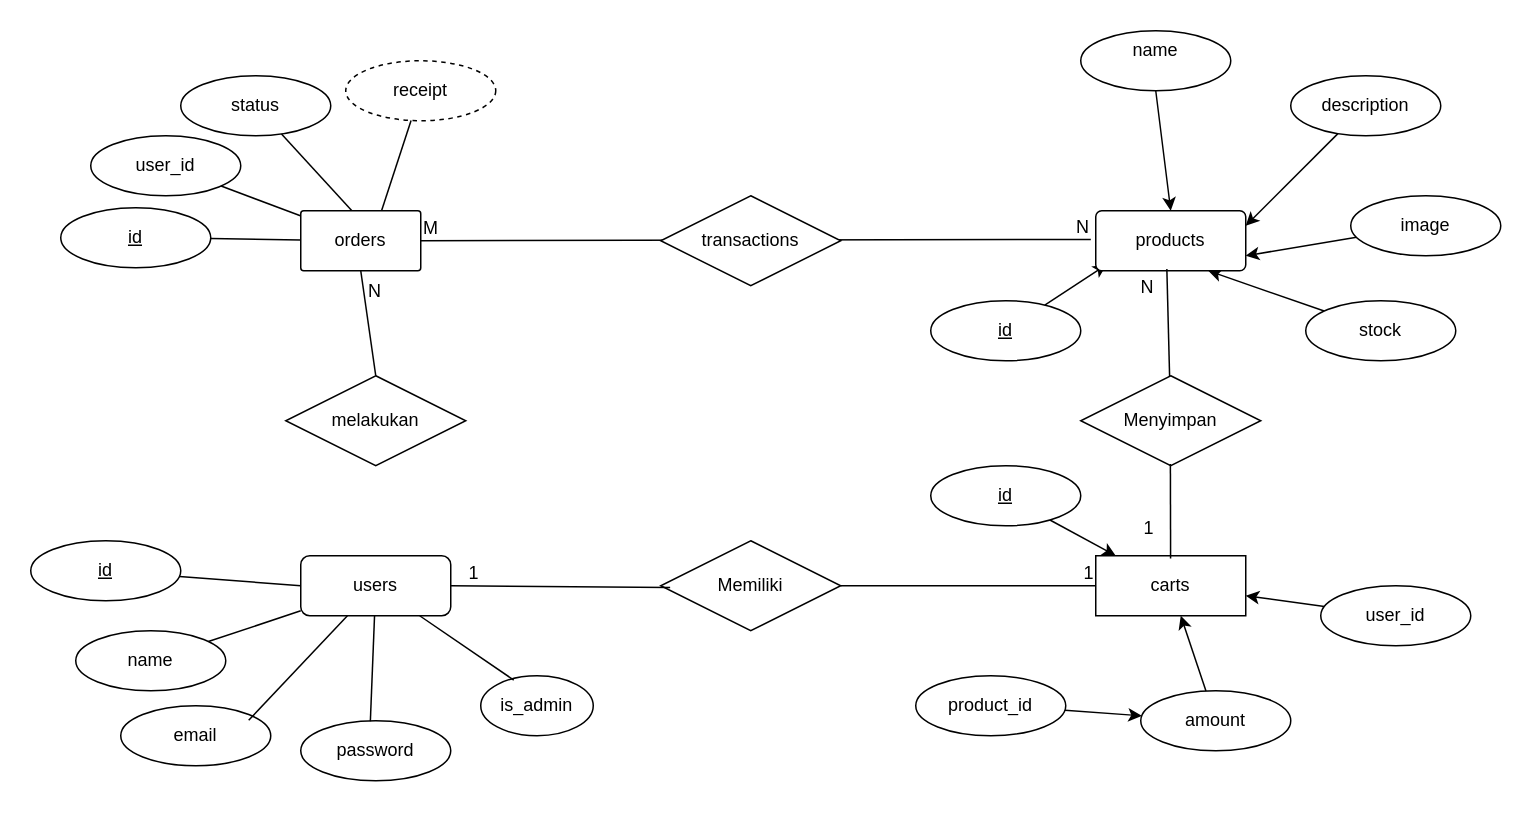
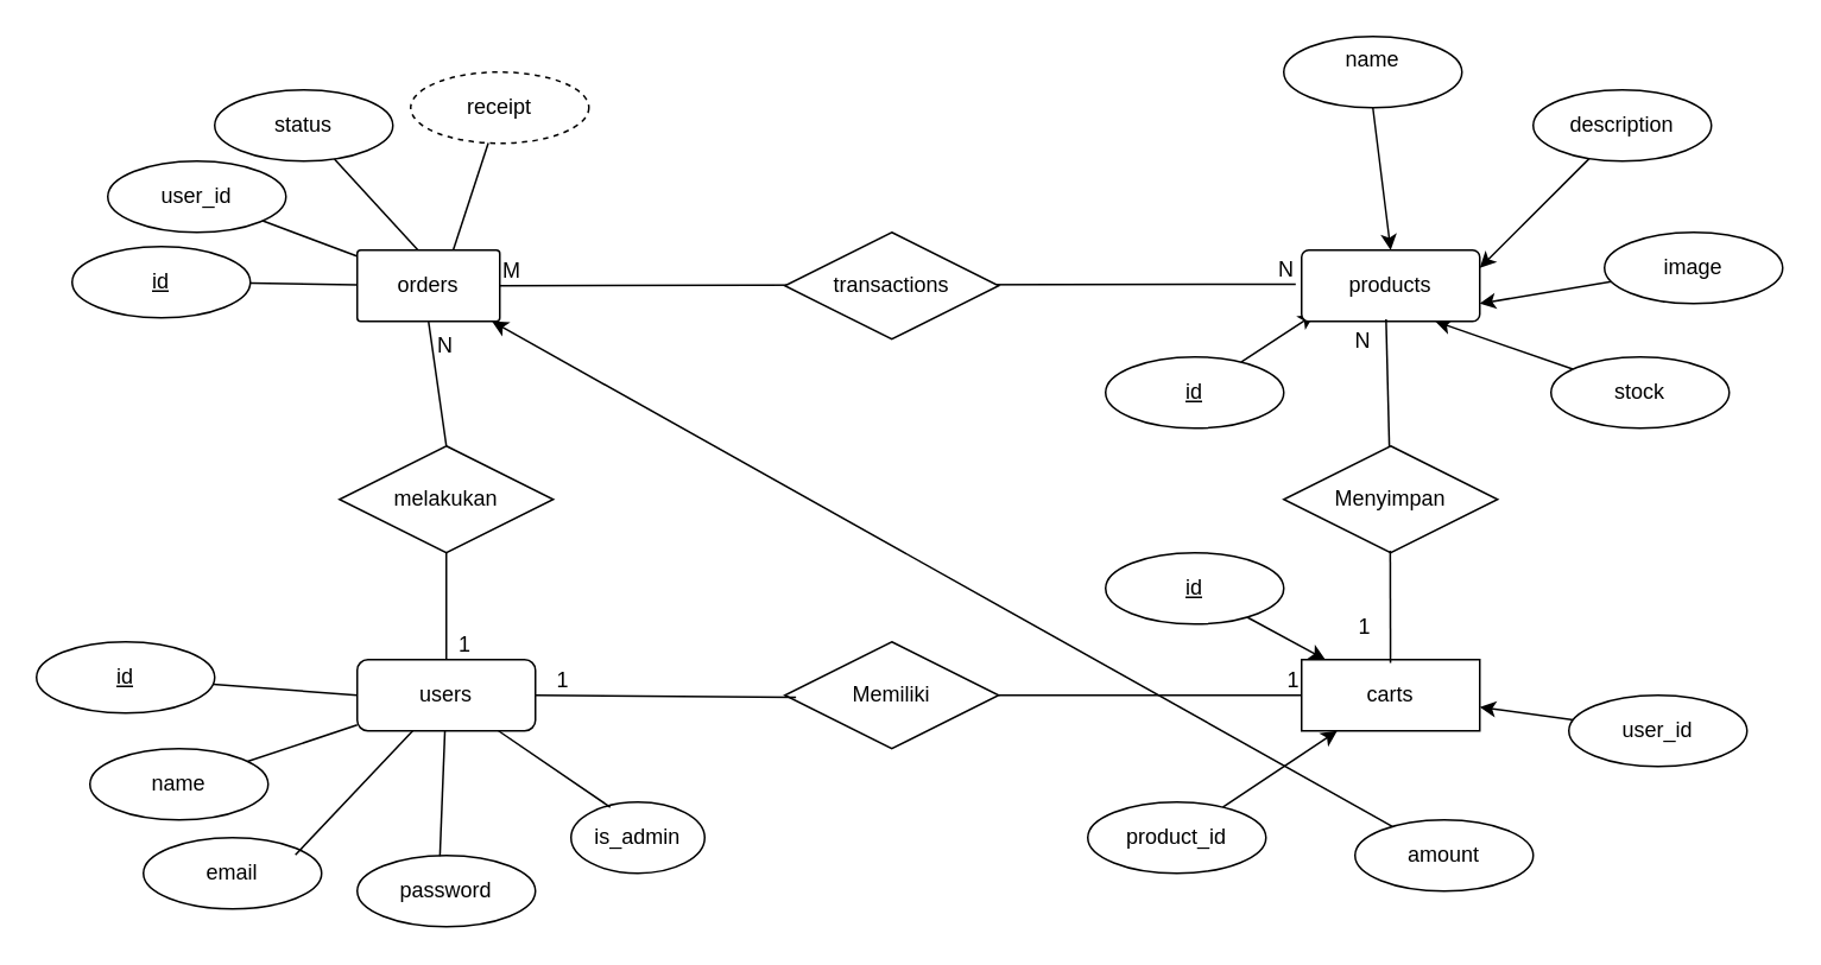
  <mxCell id="0" />
  <mxCell id="1" parent="0" />
  <mxCell id="2" value="melakukan" style="shape=rhombus;perimeter=rhombusPerimeter;whiteSpace=wrap;html=1;align=center;" vertex="1" parent="1"><mxGeometry x="190" y="250" width="120" height="60" as="geometry" /></mxCell>
  <mxCell id="3" style="rounded=0;orthogonalLoop=1;jettySize=auto;html=1;exitX=0;exitY=0.5;exitDx=0;exitDy=0;strokeColor=default;endArrow=none;endFill=0;" edge="1" parent="1" source="5" target="8"><mxGeometry relative="1" as="geometry" /></mxCell>
  <mxCell id="4" style="rounded=0;orthogonalLoop=1;jettySize=auto;html=1;endArrow=none;endFill=0;" edge="1" parent="1" source="5" target="12"><mxGeometry relative="1" as="geometry" /></mxCell>
  <mxCell id="5" value="users" style="whiteSpace=wrap;html=1;align=center;rounded=1;" vertex="1" parent="1"><mxGeometry x="200" y="370" width="100" height="40" as="geometry" /></mxCell>
  <mxCell id="6" style="rounded=0;orthogonalLoop=1;jettySize=auto;html=1;endArrow=none;endFill=0;" edge="1" parent="1" source="7" target="47"><mxGeometry relative="1" as="geometry" /></mxCell>
  <mxCell id="7" value="id" style="ellipse;whiteSpace=wrap;html=1;align=center;fontStyle=4;" vertex="1" parent="1"><mxGeometry x="40" y="138" width="100" height="40" as="geometry" /></mxCell>
  <mxCell id="8" value="id" style="ellipse;whiteSpace=wrap;html=1;align=center;fontStyle=4;" vertex="1" parent="1"><mxGeometry x="20" y="360" width="100" height="40" as="geometry" /></mxCell>
  <mxCell id="9" value="user_id" style="ellipse;whiteSpace=wrap;html=1;align=center;" vertex="1" parent="1"><mxGeometry x="60" y="90" width="100" height="40" as="geometry" /></mxCell>
  <mxCell id="10" value="status" style="ellipse;whiteSpace=wrap;html=1;align=center;" vertex="1" parent="1"><mxGeometry x="120" y="50" width="100" height="40" as="geometry" /></mxCell>
  <mxCell id="11" value="receipt" style="ellipse;whiteSpace=wrap;html=1;align=center;dashed=1;" vertex="1" parent="1"><mxGeometry x="230" y="40" width="100" height="40" as="geometry" /></mxCell>
  <mxCell id="12" value="name" style="ellipse;whiteSpace=wrap;html=1;align=center;" vertex="1" parent="1"><mxGeometry x="50" y="420" width="100" height="40" as="geometry" /></mxCell>
  <mxCell id="13" value="email" style="ellipse;whiteSpace=wrap;html=1;align=center;" vertex="1" parent="1"><mxGeometry x="80" y="470" width="100" height="40" as="geometry" /></mxCell>
  <mxCell id="14" value="password" style="ellipse;whiteSpace=wrap;html=1;align=center;" vertex="1" parent="1"><mxGeometry x="200" y="480" width="100" height="40" as="geometry" /></mxCell>
  <mxCell id="15" value="is_admin" style="ellipse;whiteSpace=wrap;html=1;align=center;" vertex="1" parent="1"><mxGeometry x="320" y="450" width="75" height="40" as="geometry" /></mxCell>
  <mxCell id="16" style="rounded=0;orthogonalLoop=1;jettySize=auto;html=1;entryX=0.464;entryY=0.007;entryDx=0;entryDy=0;entryPerimeter=0;endArrow=none;endFill=0;" edge="1" parent="1" source="5" target="14"><mxGeometry relative="1" as="geometry" /></mxCell>
  <mxCell id="17" style="rounded=0;orthogonalLoop=1;jettySize=auto;html=1;entryX=0.853;entryY=0.243;entryDx=0;entryDy=0;entryPerimeter=0;endArrow=none;endFill=0;" edge="1" parent="1" source="5" target="13"><mxGeometry relative="1" as="geometry" /></mxCell>
  <mxCell id="18" style="rounded=0;orthogonalLoop=1;jettySize=auto;html=1;entryX=0.293;entryY=0.071;entryDx=0;entryDy=0;entryPerimeter=0;endArrow=none;endFill=0;" edge="1" parent="1" source="5" target="15"><mxGeometry relative="1" as="geometry" /></mxCell>
  <mxCell id="19" style="rounded=0;orthogonalLoop=1;jettySize=auto;html=1;entryX=0.047;entryY=0.121;entryDx=0;entryDy=0;entryPerimeter=0;endArrow=none;endFill=0;" edge="1" parent="1" source="9" target="47"><mxGeometry relative="1" as="geometry" /></mxCell>
  <mxCell id="20" style="rounded=0;orthogonalLoop=1;jettySize=auto;html=1;entryX=0.43;entryY=0.007;entryDx=0;entryDy=0;entryPerimeter=0;endArrow=none;endFill=0;" edge="1" parent="1" source="10" target="47"><mxGeometry relative="1" as="geometry" /></mxCell>
  <mxCell id="21" style="rounded=0;orthogonalLoop=1;jettySize=auto;html=1;entryX=0.67;entryY=0.021;entryDx=0;entryDy=0;entryPerimeter=0;endArrow=none;endFill=0;" edge="1" parent="1" source="11" target="47"><mxGeometry relative="1" as="geometry" /></mxCell>
  <mxCell id="22" value="Memiliki" style="shape=rhombus;perimeter=rhombusPerimeter;whiteSpace=wrap;html=1;align=center;" vertex="1" parent="1"><mxGeometry x="440" y="360" width="120" height="60" as="geometry" /></mxCell>
  <mxCell id="23" value="Menyimpan" style="shape=rhombus;perimeter=rhombusPerimeter;whiteSpace=wrap;html=1;align=center;" vertex="1" parent="1"><mxGeometry x="720" y="250" width="120" height="60" as="geometry" /></mxCell>
  <mxCell id="24" style="rounded=0;orthogonalLoop=1;jettySize=auto;html=1;entryX=0.5;entryY=0;entryDx=0;entryDy=0;exitX=0.5;exitY=1;exitDx=0;exitDy=0;" edge="1" parent="1" source="25" target="48"><mxGeometry relative="1" as="geometry" /></mxCell>
  <mxCell id="25" value="name&lt;div&gt;&lt;br&gt;&lt;/div&gt;" style="ellipse;whiteSpace=wrap;html=1;align=center;" vertex="1" parent="1"><mxGeometry x="720" y="20" width="100" height="40" as="geometry" /></mxCell>
  <mxCell id="26" style="rounded=0;orthogonalLoop=1;jettySize=auto;html=1;entryX=1;entryY=0.25;entryDx=0;entryDy=0;" edge="1" parent="1" source="27" target="48"><mxGeometry relative="1" as="geometry" /></mxCell>
  <mxCell id="27" value="description" style="ellipse;whiteSpace=wrap;html=1;align=center;" vertex="1" parent="1"><mxGeometry x="860" y="50" width="100" height="40" as="geometry" /></mxCell>
  <mxCell id="28" style="rounded=0;orthogonalLoop=1;jettySize=auto;html=1;entryX=1;entryY=0.75;entryDx=0;entryDy=0;" edge="1" parent="1" source="29" target="48"><mxGeometry relative="1" as="geometry" /></mxCell>
  <mxCell id="29" value="image" style="ellipse;whiteSpace=wrap;html=1;align=center;" vertex="1" parent="1"><mxGeometry x="900" y="130" width="100" height="40" as="geometry" /></mxCell>
  <mxCell id="30" style="rounded=0;orthogonalLoop=1;jettySize=auto;html=1;entryX=0.75;entryY=1;entryDx=0;entryDy=0;" edge="1" parent="1" source="31" target="48"><mxGeometry relative="1" as="geometry" /></mxCell>
  <mxCell id="31" value="stock" style="ellipse;whiteSpace=wrap;html=1;align=center;" vertex="1" parent="1"><mxGeometry x="870" y="200" width="100" height="40" as="geometry" /></mxCell>
  <mxCell id="32" value="id" style="ellipse;whiteSpace=wrap;html=1;align=center;fontStyle=4;" vertex="1" parent="1"><mxGeometry x="620" y="200" width="100" height="40" as="geometry" /></mxCell>
  <mxCell id="33" value="carts" style="whiteSpace=wrap;html=1;align=center;" vertex="1" parent="1"><mxGeometry x="730" y="370" width="100" height="40" as="geometry" /></mxCell>
  <mxCell id="34" style="rounded=0;orthogonalLoop=1;jettySize=auto;html=1;entryX=0.072;entryY=0.898;entryDx=0;entryDy=0;entryPerimeter=0;" edge="1" parent="1" source="32" target="48"><mxGeometry relative="1" as="geometry" /></mxCell>
- <mxCell id="35" style="rounded=0;orthogonalLoop=1;jettySize=auto;html=1;" edge="1" parent="1" source="36" target="38"><mxGeometry relative="1" as="geometry" /></mxCell>
+ <mxCell id="35" style="rounded=0;orthogonalLoop=1;jettySize=auto;html=1;" edge="1" parent="1" source="36" target="33"><mxGeometry relative="1" as="geometry" /></mxCell>
  <mxCell id="36" value="product_id" style="ellipse;whiteSpace=wrap;html=1;align=center;" vertex="1" parent="1"><mxGeometry x="610" y="450" width="100" height="40" as="geometry" /></mxCell>
- <mxCell id="37" style="rounded=0;orthogonalLoop=1;jettySize=auto;html=1;" edge="1" parent="1" source="38" target="33"><mxGeometry relative="1" as="geometry" /></mxCell>
+ <mxCell id="37" style="rounded=0;orthogonalLoop=1;jettySize=auto;html=1;" edge="1" parent="1" source="38" target="47"><mxGeometry relative="1" as="geometry" /></mxCell>
  <mxCell id="38" value="amount" style="ellipse;whiteSpace=wrap;html=1;align=center;" vertex="1" parent="1"><mxGeometry x="760" y="460" width="100" height="40" as="geometry" /></mxCell>
  <mxCell id="39" style="rounded=0;orthogonalLoop=1;jettySize=auto;html=1;" edge="1" parent="1" source="40" target="33"><mxGeometry relative="1" as="geometry" /></mxCell>
  <mxCell id="40" value="user_id" style="ellipse;whiteSpace=wrap;html=1;align=center;" vertex="1" parent="1"><mxGeometry x="880" y="390" width="100" height="40" as="geometry" /></mxCell>
  <mxCell id="41" style="rounded=0;orthogonalLoop=1;jettySize=auto;html=1;" edge="1" parent="1" source="42" target="33"><mxGeometry relative="1" as="geometry" /></mxCell>
  <mxCell id="42" value="id" style="ellipse;whiteSpace=wrap;html=1;align=center;fontStyle=4;" vertex="1" parent="1"><mxGeometry x="620" y="310" width="100" height="40" as="geometry" /></mxCell>
+ <mxCell id="43" value="" style="endArrow=none;html=1;rounded=0;" edge="1" parent="1" source="2" target="5"><mxGeometry relative="1" as="geometry"><mxPoint x="340" y="300" as="sourcePoint" /><mxPoint x="500" y="300" as="targetPoint" /></mxGeometry></mxCell>
+ <mxCell id="44" value="1" style="resizable=0;html=1;whiteSpace=wrap;align=right;verticalAlign=bottom;" connectable="0" vertex="1" parent="43"><mxGeometry x="1" relative="1" as="geometry"><mxPoint x="15" as="offset" /></mxGeometry></mxCell>
  <mxCell id="45" value="" style="endArrow=none;html=1;rounded=0;entryX=0.5;entryY=1;entryDx=0;entryDy=0;exitX=0.5;exitY=0;exitDx=0;exitDy=0;" edge="1" parent="1" source="2" target="47"><mxGeometry relative="1" as="geometry"><mxPoint x="310" y="240" as="sourcePoint" /><mxPoint x="470" y="240" as="targetPoint" /></mxGeometry></mxCell>
  <mxCell id="46" value="N" style="resizable=0;html=1;whiteSpace=wrap;align=right;verticalAlign=bottom;" connectable="0" vertex="1" parent="45"><mxGeometry x="1" relative="1" as="geometry"><mxPoint x="15" y="22" as="offset" /></mxGeometry></mxCell>
  <mxCell id="47" value="orders" style="rounded=1;arcSize=5;whiteSpace=wrap;html=1;align=center;flipH=0;" vertex="1" parent="1"><mxGeometry x="200" y="140" width="80" height="40" as="geometry" /></mxCell>
  <mxCell id="48" value="products" style="rounded=1;arcSize=10;whiteSpace=wrap;html=1;align=center;flipH=0;" vertex="1" parent="1"><mxGeometry x="730" y="140" width="100" height="40" as="geometry" /></mxCell>
  <mxCell id="49" value="" style="endArrow=none;html=1;rounded=0;entryX=-0.033;entryY=0.478;entryDx=0;entryDy=0;entryPerimeter=0;exitX=1;exitY=0.5;exitDx=0;exitDy=0;" edge="1" parent="1" source="47" target="48"><mxGeometry relative="1" as="geometry"><mxPoint x="419" y="159.74" as="sourcePoint" /><mxPoint x="579" y="159.74" as="targetPoint" /></mxGeometry></mxCell>
  <mxCell id="50" value="M" style="resizable=0;html=1;whiteSpace=wrap;align=left;verticalAlign=bottom;" connectable="0" vertex="1" parent="49"><mxGeometry x="-1" relative="1" as="geometry" /></mxCell>
  <mxCell id="51" value="N" style="resizable=0;html=1;whiteSpace=wrap;align=right;verticalAlign=bottom;" connectable="0" vertex="1" parent="49"><mxGeometry x="1" relative="1" as="geometry" /></mxCell>
  <mxCell id="52" value="transactions" style="shape=rhombus;perimeter=rhombusPerimeter;whiteSpace=wrap;html=1;align=center;flipH=0;" vertex="1" parent="1"><mxGeometry x="440" y="130" width="120" height="60" as="geometry" /></mxCell>
  <mxCell id="53" value="" style="endArrow=none;html=1;rounded=0;entryX=0.474;entryY=0.971;entryDx=0;entryDy=0;entryPerimeter=0;" edge="1" parent="1" source="23" target="48"><mxGeometry relative="1" as="geometry"><mxPoint x="770" y="220" as="sourcePoint" /><mxPoint x="930" y="220" as="targetPoint" /></mxGeometry></mxCell>
  <mxCell id="54" value="N" style="resizable=0;html=1;whiteSpace=wrap;align=right;verticalAlign=bottom;" connectable="0" vertex="1" parent="53"><mxGeometry x="1" relative="1" as="geometry"><mxPoint x="-7" y="21" as="offset" /></mxGeometry></mxCell>
  <mxCell id="55" value="" style="endArrow=none;html=1;rounded=0;entryX=0.499;entryY=0.047;entryDx=0;entryDy=0;entryPerimeter=0;exitX=0.498;exitY=0.98;exitDx=0;exitDy=0;exitPerimeter=0;" edge="1" parent="1" source="23" target="33"><mxGeometry relative="1" as="geometry"><mxPoint x="780" y="320" as="sourcePoint" /><mxPoint x="910" y="320" as="targetPoint" /></mxGeometry></mxCell>
  <mxCell id="56" value="1" style="resizable=0;html=1;whiteSpace=wrap;align=right;verticalAlign=bottom;" connectable="0" vertex="1" parent="55"><mxGeometry x="1" relative="1" as="geometry"><mxPoint x="-10" y="-12" as="offset" /></mxGeometry></mxCell>
  <mxCell id="57" value="" style="endArrow=none;html=1;rounded=0;entryX=1;entryY=0.5;entryDx=0;entryDy=0;exitX=0.052;exitY=0.52;exitDx=0;exitDy=0;exitPerimeter=0;" edge="1" parent="1" source="22" target="5"><mxGeometry relative="1" as="geometry"><mxPoint x="380" y="330" as="sourcePoint" /><mxPoint x="540" y="330" as="targetPoint" /></mxGeometry></mxCell>
  <mxCell id="58" value="1" style="resizable=0;html=1;whiteSpace=wrap;align=right;verticalAlign=bottom;" connectable="0" vertex="1" parent="57"><mxGeometry x="1" relative="1" as="geometry"><mxPoint x="20" as="offset" /></mxGeometry></mxCell>
  <mxCell id="59" value="" style="endArrow=none;html=1;rounded=0;entryX=0;entryY=0.5;entryDx=0;entryDy=0;" edge="1" parent="1" target="33"><mxGeometry relative="1" as="geometry"><mxPoint x="560" y="390" as="sourcePoint" /><mxPoint x="720" y="390" as="targetPoint" /></mxGeometry></mxCell>
  <mxCell id="60" value="1" style="resizable=0;html=1;whiteSpace=wrap;align=right;verticalAlign=bottom;" connectable="0" vertex="1" parent="59"><mxGeometry x="1" relative="1" as="geometry" /></mxCell>
